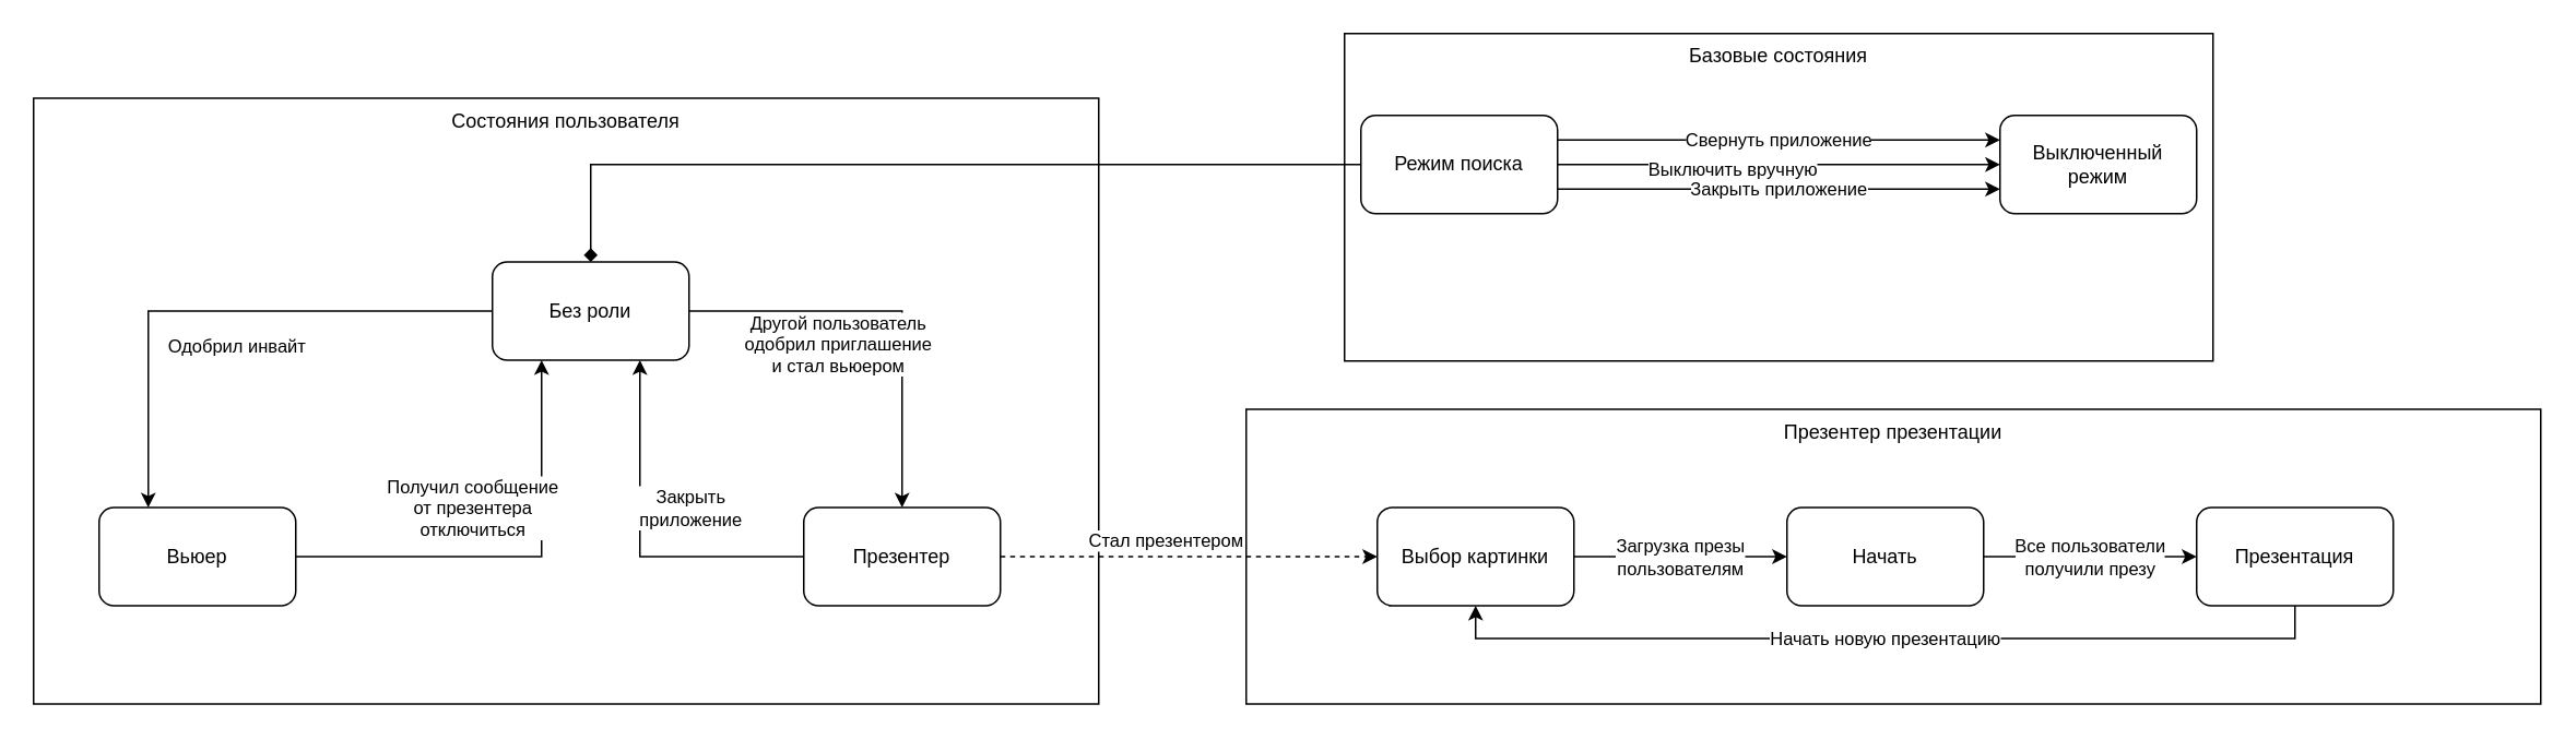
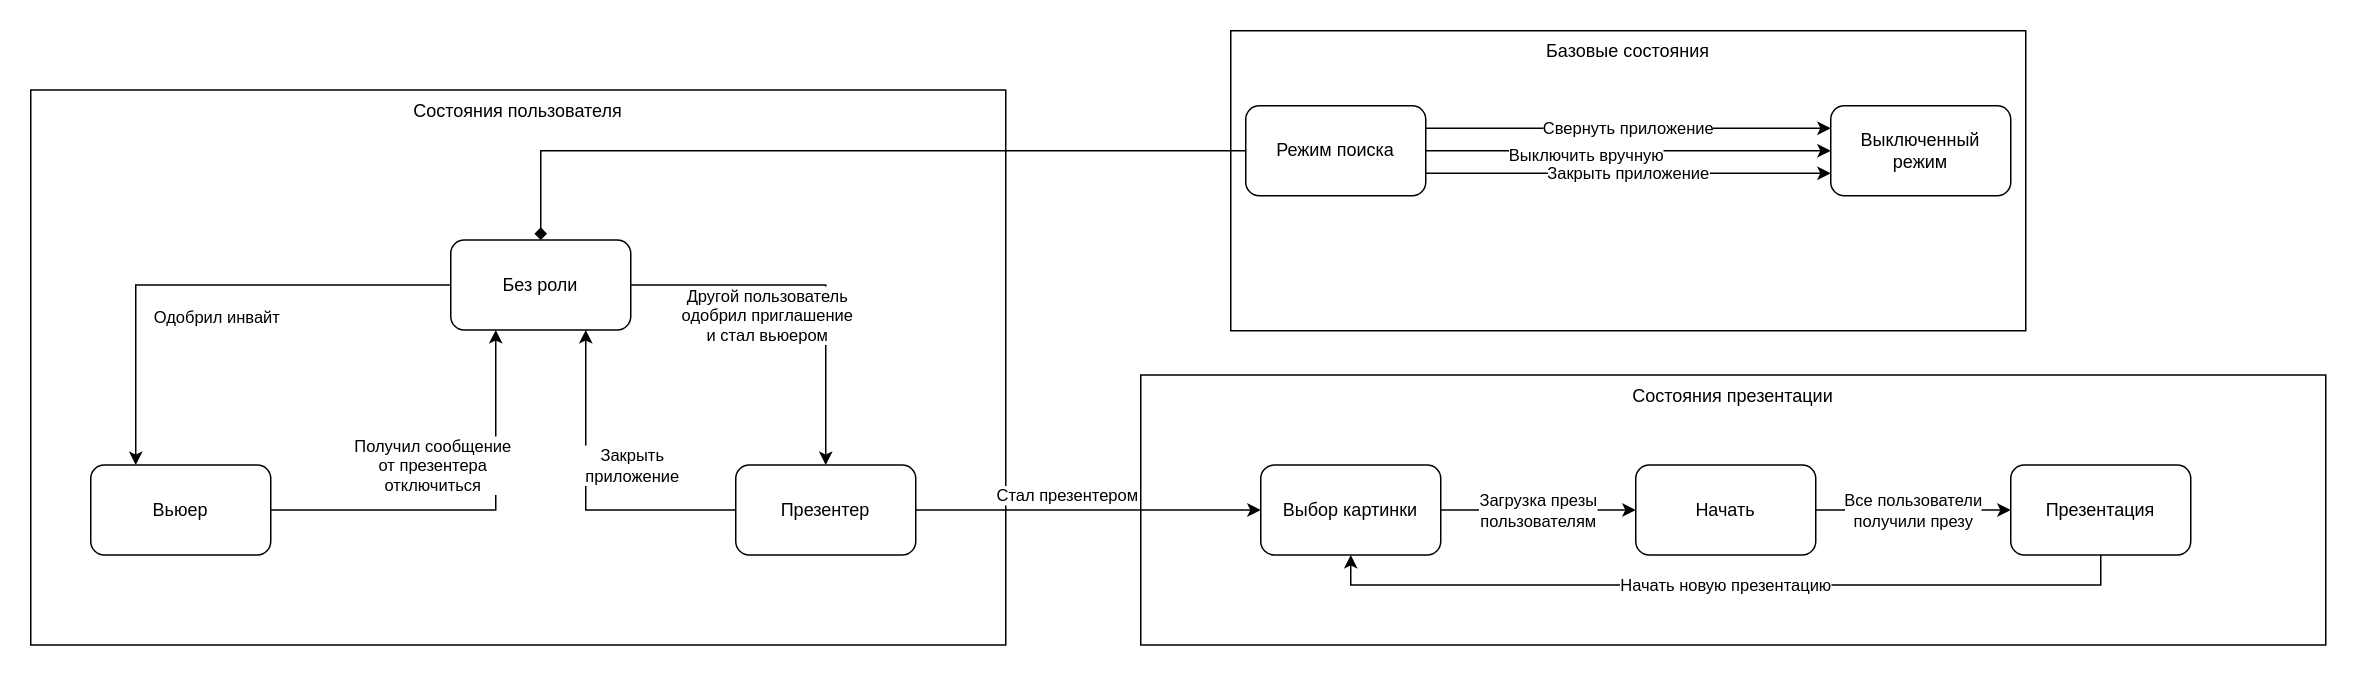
  <mxCell id="0" />
  <mxCell id="1" parent="0" />
  <mxCell id="2" value="Состояния пользователя" style="rounded=0;whiteSpace=wrap;html=1;verticalAlign=top;" vertex="1" parent="1"><mxGeometry x="20" y="59.5" width="650" height="370" as="geometry" /></mxCell>
  <mxCell id="3" value="Базовые состояния" style="rounded=0;whiteSpace=wrap;html=1;verticalAlign=top;" vertex="1" parent="1"><mxGeometry x="820" y="20" width="530" height="200" as="geometry" /></mxCell>
- <mxCell id="4" value="Презентер презентации&lt;br&gt;&lt;div style=&quot;text-align: justify;&quot;&gt;&lt;/div&gt;" style="rounded=0;whiteSpace=wrap;html=1;verticalAlign=top;" vertex="1" parent="1"><mxGeometry x="760" y="249.5" width="790" height="180" as="geometry" /></mxCell>
+ <mxCell id="4" value="Состояния презентации&lt;br&gt;&lt;div style=&quot;text-align: justify;&quot;&gt;&lt;/div&gt;" style="rounded=0;whiteSpace=wrap;html=1;verticalAlign=top;" vertex="1" parent="1"><mxGeometry x="760" y="249.5" width="790" height="180" as="geometry" /></mxCell>
  <mxCell id="5" value="Свернуть приложение" style="edgeStyle=orthogonalEdgeStyle;rounded=0;orthogonalLoop=1;jettySize=auto;html=1;exitX=1;exitY=0.25;exitDx=0;exitDy=0;entryX=0;entryY=0.25;entryDx=0;entryDy=0;" edge="1" parent="1" source="8" target="9"><mxGeometry relative="1" as="geometry"><mxPoint as="offset" /></mxGeometry></mxCell>
  <mxCell id="6" value="Закрыть приложение" style="edgeStyle=orthogonalEdgeStyle;rounded=0;orthogonalLoop=1;jettySize=auto;html=1;exitX=1;exitY=0.75;exitDx=0;exitDy=0;entryX=0;entryY=0.75;entryDx=0;entryDy=0;" edge="1" parent="1" source="8" target="9"><mxGeometry relative="1" as="geometry" /></mxCell>
  <mxCell id="7" style="edgeStyle=orthogonalEdgeStyle;rounded=0;orthogonalLoop=1;jettySize=auto;html=1;exitX=0;exitY=0.5;exitDx=0;exitDy=0;endArrow=diamond;" edge="1" parent="1" source="8" target="29"><mxGeometry relative="1" as="geometry" /></mxCell>
  <mxCell id="8" value="Режим поиска" style="rounded=1;whiteSpace=wrap;html=1;" vertex="1" parent="1"><mxGeometry x="830" y="70" width="120" height="60" as="geometry" /></mxCell>
  <mxCell id="9" value="Выключенный режим" style="rounded=1;whiteSpace=wrap;html=1;" vertex="1" parent="1"><mxGeometry x="1220" y="70" width="120" height="60" as="geometry" /></mxCell>
  <mxCell id="10" value="" style="endArrow=classic;html=1;rounded=0;" edge="1" parent="1" source="8" target="9"><mxGeometry width="50" height="50" relative="1" as="geometry"><mxPoint x="1050" y="270" as="sourcePoint" /><mxPoint x="1100" y="220" as="targetPoint" /></mxGeometry></mxCell>
  <mxCell id="11" value="Выключить вручную" style="edgeLabel;html=1;align=center;verticalAlign=middle;resizable=0;points=[];" vertex="1" connectable="0" parent="10"><mxGeometry x="-0.215" y="-2" relative="1" as="geometry"><mxPoint as="offset" /></mxGeometry></mxCell>
- <mxCell id="12" style="edgeStyle=orthogonalEdgeStyle;rounded=0;orthogonalLoop=1;jettySize=auto;html=1;entryX=0;entryY=0.5;entryDx=0;entryDy=0;dashed=1;" edge="1" parent="1" source="16" target="20"><mxGeometry relative="1" as="geometry" /></mxCell>
+ <mxCell id="12" style="edgeStyle=orthogonalEdgeStyle;rounded=0;orthogonalLoop=1;jettySize=auto;html=1;entryX=0;entryY=0.5;entryDx=0;entryDy=0;" edge="1" parent="1" source="16" target="20"><mxGeometry relative="1" as="geometry" /></mxCell>
  <mxCell id="13" value="Стал презентером" style="edgeLabel;html=1;align=center;verticalAlign=middle;resizable=0;points=[];" vertex="1" connectable="0" parent="12"><mxGeometry x="-0.295" y="-4" relative="1" as="geometry"><mxPoint x="19" y="-14" as="offset" /></mxGeometry></mxCell>
  <mxCell id="14" style="edgeStyle=orthogonalEdgeStyle;rounded=0;orthogonalLoop=1;jettySize=auto;html=1;entryX=0.75;entryY=1;entryDx=0;entryDy=0;exitX=0;exitY=0.5;exitDx=0;exitDy=0;" edge="1" parent="1" source="16" target="29"><mxGeometry relative="1" as="geometry" /></mxCell>
  <mxCell id="15" value="Закрыть &lt;br&gt;приложение" style="edgeLabel;html=1;align=center;verticalAlign=middle;resizable=0;points=[];" vertex="1" connectable="0" parent="14"><mxGeometry x="-0.04" relative="1" as="geometry"><mxPoint x="30" y="-24" as="offset" /></mxGeometry></mxCell>
  <mxCell id="16" value="Презентер" style="rounded=1;whiteSpace=wrap;html=1;" vertex="1" parent="1"><mxGeometry x="490" y="309.5" width="120" height="60" as="geometry" /></mxCell>
  <mxCell id="17" value="Получил сообщение&lt;br&gt;от презентера&lt;br&gt;отключиться" style="edgeStyle=orthogonalEdgeStyle;rounded=0;orthogonalLoop=1;jettySize=auto;html=1;entryX=0.25;entryY=1;entryDx=0;entryDy=0;" edge="1" parent="1" source="18" target="29"><mxGeometry x="-0.2" y="30" relative="1" as="geometry"><mxPoint as="offset" /></mxGeometry></mxCell>
  <mxCell id="18" value="Вьюер" style="rounded=1;whiteSpace=wrap;html=1;" vertex="1" parent="1"><mxGeometry x="60" y="309.5" width="120" height="60" as="geometry" /></mxCell>
  <mxCell id="19" value="Загрузка презы &lt;br&gt;пользователям" style="edgeStyle=orthogonalEdgeStyle;rounded=0;orthogonalLoop=1;jettySize=auto;html=1;" edge="1" parent="1" source="20" target="22"><mxGeometry relative="1" as="geometry" /></mxCell>
  <mxCell id="20" value="Выбор картинки" style="rounded=1;whiteSpace=wrap;html=1;" vertex="1" parent="1"><mxGeometry x="840" y="309.5" width="120" height="60" as="geometry" /></mxCell>
  <mxCell id="21" value="Все пользователи&lt;br&gt;получили презу" style="edgeStyle=orthogonalEdgeStyle;rounded=0;orthogonalLoop=1;jettySize=auto;html=1;" edge="1" parent="1" source="22" target="24"><mxGeometry relative="1" as="geometry" /></mxCell>
  <mxCell id="22" value="Начать" style="rounded=1;whiteSpace=wrap;html=1;" vertex="1" parent="1"><mxGeometry x="1090" y="309.5" width="120" height="60" as="geometry" /></mxCell>
  <mxCell id="23" value="Начать новую презентацию" style="edgeStyle=orthogonalEdgeStyle;rounded=0;orthogonalLoop=1;jettySize=auto;html=1;entryX=0.5;entryY=1;entryDx=0;entryDy=0;exitX=0.5;exitY=1;exitDx=0;exitDy=0;" edge="1" parent="1" source="24" target="20"><mxGeometry relative="1" as="geometry" /></mxCell>
  <mxCell id="24" value="Презентация" style="rounded=1;whiteSpace=wrap;html=1;" vertex="1" parent="1"><mxGeometry x="1340" y="309.5" width="120" height="60" as="geometry" /></mxCell>
  <mxCell id="25" style="edgeStyle=orthogonalEdgeStyle;rounded=0;orthogonalLoop=1;jettySize=auto;html=1;exitX=1;exitY=0.5;exitDx=0;exitDy=0;entryX=0.5;entryY=0;entryDx=0;entryDy=0;" edge="1" parent="1" source="29" target="16"><mxGeometry relative="1" as="geometry"><mxPoint x="450" y="189.5" as="sourcePoint" /><mxPoint x="490" y="359.5" as="targetPoint" /></mxGeometry></mxCell>
  <mxCell id="26" value="Другой пользователь&lt;br&gt;одобрил приглашение&lt;br&gt;и стал вьюером" style="edgeLabel;html=1;align=center;verticalAlign=middle;resizable=0;points=[];" vertex="1" connectable="0" parent="25"><mxGeometry x="-0.488" y="3" relative="1" as="geometry"><mxPoint x="26" y="23" as="offset" /></mxGeometry></mxCell>
  <mxCell id="27" style="edgeStyle=orthogonalEdgeStyle;rounded=0;orthogonalLoop=1;jettySize=auto;html=1;exitX=0;exitY=0.5;exitDx=0;exitDy=0;entryX=0.25;entryY=0;entryDx=0;entryDy=0;" edge="1" parent="1" source="29" target="18"><mxGeometry relative="1" as="geometry" /></mxCell>
  <mxCell id="28" value="Одобрил инвайт" style="edgeLabel;html=1;align=center;verticalAlign=middle;resizable=0;points=[];" vertex="1" connectable="0" parent="27"><mxGeometry x="-0.051" relative="1" as="geometry"><mxPoint y="21" as="offset" /></mxGeometry></mxCell>
  <mxCell id="29" value="Без роли" style="rounded=1;whiteSpace=wrap;html=1;" vertex="1" parent="1"><mxGeometry x="300" y="159.5" width="120" height="60" as="geometry" /></mxCell>
  <mxCell id="30" style="edgeStyle=orthogonalEdgeStyle;rounded=0;orthogonalLoop=1;jettySize=auto;html=1;exitX=0.5;exitY=1;exitDx=0;exitDy=0;" edge="1" parent="1" source="4" target="4"><mxGeometry relative="1" as="geometry" /></mxCell>
